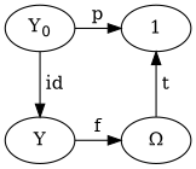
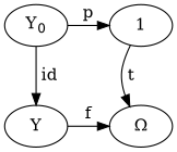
  digraph {
    n1 [label=<Y<sub>0</sub>>]
    1
    Y
    n4 [label="Ω"]
    subgraph sub_1 {
      rank=same
      n1
      1
    }
    subgraph sub_2 {
      rank=same
      Y
      n4
    }
    n1 -> 1 [label=p]
    n1 -> Y [label=" id"]
-   n4 -> 1 [label=" t"]
+   1 -> n4 [label=" t"]
    Y -> n4 [label=f]
  }
